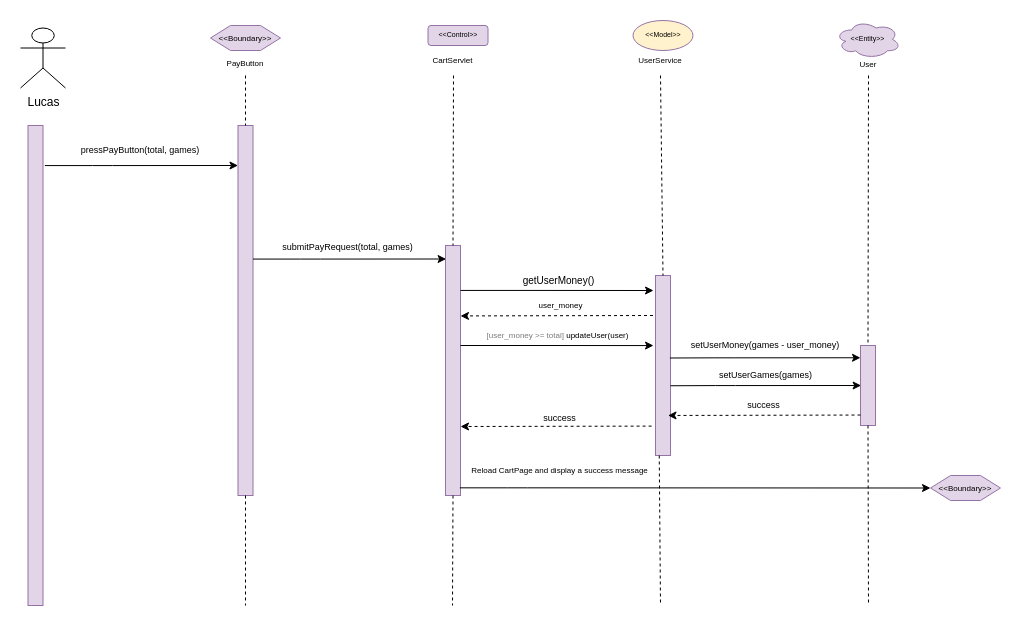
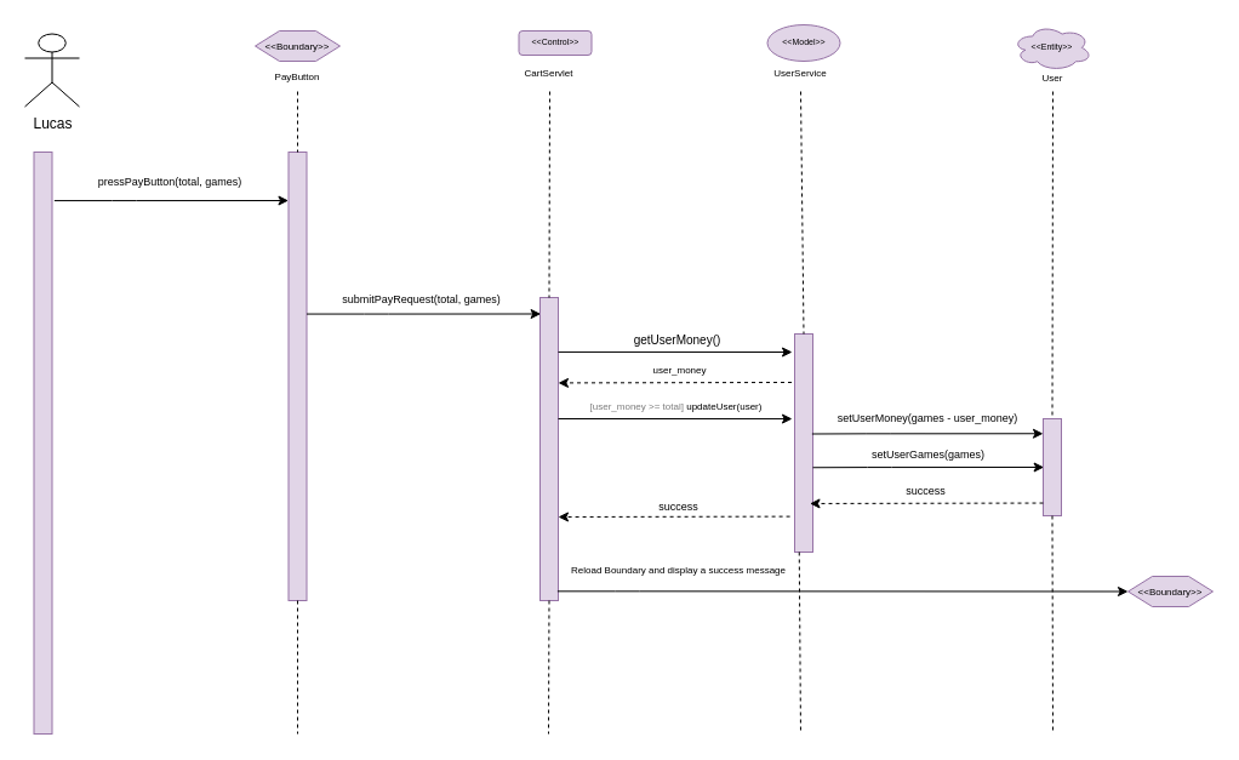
  <mxCell id="0" />
  <mxCell id="1" parent="0" />
  <mxCell id="2" value="Lucas" style="shape=umlActor;verticalLabelPosition=bottom;verticalAlign=top;html=1;outlineConnect=0;" parent="1" vertex="1"><mxGeometry x="20" y="27.5" width="45" height="60" as="geometry" /></mxCell>
  <mxCell id="3" value="" style="rounded=0;whiteSpace=wrap;html=1;fillColor=#e1d5e7;strokeColor=#9673a6;" parent="1" vertex="1"><mxGeometry x="27.5" y="125" width="15" height="480" as="geometry" /></mxCell>
  <mxCell id="4" value="" style="rounded=0;whiteSpace=wrap;html=1;fillColor=#e1d5e7;strokeColor=#9673a6;" parent="1" vertex="1"><mxGeometry x="237.5" y="125" width="15" height="370" as="geometry" /></mxCell>
  <mxCell id="5" value="" style="endArrow=none;dashed=1;html=1;rounded=0;fontSize=8;entryX=0.5;entryY=0;entryDx=0;entryDy=0;exitX=0.5;exitY=1;exitDx=0;exitDy=0;" parent="1" target="4" edge="1"><mxGeometry width="50" height="50" relative="1" as="geometry"><mxPoint x="245" y="75" as="sourcePoint" /><mxPoint x="267.5" y="135" as="targetPoint" /></mxGeometry></mxCell>
  <mxCell id="6" value="&amp;lt;&amp;lt;Boundary&amp;gt;&amp;gt;" style="shape=hexagon;perimeter=hexagonPerimeter2;whiteSpace=wrap;html=1;fixedSize=1;fontSize=8;fillColor=#e1d5e7;strokeColor=#9673a6;" parent="1" vertex="1"><mxGeometry x="210" y="25" width="70" height="25" as="geometry" /></mxCell>
  <mxCell id="7" value="&lt;div&gt;PayButton&lt;/div&gt;" style="text;html=1;strokeColor=none;fillColor=none;align=center;verticalAlign=middle;whiteSpace=wrap;rounded=0;fontSize=8;" parent="1" vertex="1"><mxGeometry x="230" y="55" width="30" height="15" as="geometry" /></mxCell>
  <mxCell id="8" value="pressPayButton(total, games)" style="text;html=1;strokeColor=none;fillColor=none;align=center;verticalAlign=middle;whiteSpace=wrap;rounded=0;fontSize=9;" parent="1" vertex="1"><mxGeometry x="50" y="135" width="180" height="30" as="geometry" /></mxCell>
  <mxCell id="9" value="&amp;lt;&amp;lt;Control&amp;gt;&amp;gt;" style="rounded=1;whiteSpace=wrap;html=1;fontSize=7;fillColor=#e1d5e7;strokeColor=#9673a6;" parent="1" vertex="1"><mxGeometry x="427.5" y="25" width="60" height="20" as="geometry" /></mxCell>
  <mxCell id="10" value="CartServlet" style="text;html=1;strokeColor=none;fillColor=none;align=center;verticalAlign=middle;whiteSpace=wrap;rounded=0;fontSize=8;" parent="1" vertex="1"><mxGeometry x="393.13" y="52.5" width="118.75" height="15" as="geometry" /></mxCell>
  <mxCell id="11" value="" style="rounded=0;whiteSpace=wrap;html=1;fillColor=#e1d5e7;strokeColor=#9673a6;" parent="1" vertex="1"><mxGeometry x="445" y="245" width="15" height="250" as="geometry" /></mxCell>
  <mxCell id="12" value="" style="endArrow=none;dashed=1;html=1;rounded=0;fontSize=8;entryX=0.5;entryY=0;entryDx=0;entryDy=0;" parent="1" target="11" edge="1"><mxGeometry width="50" height="50" relative="1" as="geometry"><mxPoint x="453" y="75" as="sourcePoint" /><mxPoint x="497.5" y="148.5" as="targetPoint" /></mxGeometry></mxCell>
- <mxCell id="13" value="&amp;lt;&amp;lt;Model&amp;gt;&amp;gt;" style="ellipse;whiteSpace=wrap;html=1;fontSize=7;fillColor=#fff2cc;strokeColor=#9673a6;" parent="1" vertex="1"><mxGeometry x="632.5" y="20" width="60" height="30" as="geometry" /></mxCell>
+ <mxCell id="13" value="&amp;lt;&amp;lt;Model&amp;gt;&amp;gt;" style="ellipse;whiteSpace=wrap;html=1;fontSize=7;fillColor=#e1d5e7;strokeColor=#9673a6;" parent="1" vertex="1"><mxGeometry x="632.5" y="20" width="60" height="30" as="geometry" /></mxCell>
  <mxCell id="14" value="" style="rounded=0;whiteSpace=wrap;html=1;fillColor=#e1d5e7;strokeColor=#9673a6;" parent="1" vertex="1"><mxGeometry x="655" y="275" width="15" height="180" as="geometry" /></mxCell>
  <mxCell id="15" value="" style="endArrow=none;dashed=1;html=1;rounded=0;fontSize=8;entryX=0.5;entryY=0;entryDx=0;entryDy=0;" parent="1" target="14" edge="1"><mxGeometry width="50" height="50" relative="1" as="geometry"><mxPoint x="660" y="75" as="sourcePoint" /><mxPoint x="682.5" y="173.5" as="targetPoint" /></mxGeometry></mxCell>
  <mxCell id="16" value="UserService" style="text;html=1;strokeColor=none;fillColor=none;align=center;verticalAlign=middle;whiteSpace=wrap;rounded=0;fontSize=8;" parent="1" vertex="1"><mxGeometry x="645" y="52.5" width="30" height="15" as="geometry" /></mxCell>
  <mxCell id="17" value="setUserMoney(games - user_money)" style="text;html=1;strokeColor=none;fillColor=none;align=center;verticalAlign=middle;whiteSpace=wrap;rounded=0;fontSize=9;" parent="1" vertex="1"><mxGeometry x="670" y="335" width="190" height="20" as="geometry" /></mxCell>
  <mxCell id="18" value="&amp;lt;&amp;lt;Entity&amp;gt;&amp;gt;" style="ellipse;shape=cloud;whiteSpace=wrap;html=1;fontSize=7;fillColor=#e1d5e7;strokeColor=#9673a6;" parent="1" vertex="1"><mxGeometry x="835" y="20" width="65" height="37.82" as="geometry" /></mxCell>
  <mxCell id="19" value="" style="rounded=0;whiteSpace=wrap;html=1;fillColor=#e1d5e7;strokeColor=#9673a6;" parent="1" vertex="1"><mxGeometry x="860" y="345" width="15" height="80" as="geometry" /></mxCell>
  <mxCell id="20" value="" style="endArrow=none;dashed=1;html=1;rounded=0;fontSize=8;entryX=0.5;entryY=0;entryDx=0;entryDy=0;" parent="1" target="19" edge="1"><mxGeometry width="50" height="50" relative="1" as="geometry"><mxPoint x="868" y="75" as="sourcePoint" /><mxPoint x="794.66" y="266.25" as="targetPoint" /></mxGeometry></mxCell>
  <mxCell id="21" value="&lt;font style=&quot;font-size: 9px&quot;&gt;success&lt;/font&gt;" style="text;html=1;strokeColor=none;fillColor=none;align=center;verticalAlign=middle;rounded=0;fontSize=9;" parent="1" vertex="1"><mxGeometry x="670" y="395" width="185" height="20" as="geometry" /></mxCell>
  <mxCell id="22" value="" style="endArrow=classic;html=1;rounded=0;dashed=1;fontSize=7;entryX=1;entryY=0.333;entryDx=0;entryDy=0;entryPerimeter=0;" parent="1" edge="1"><mxGeometry width="50" height="50" relative="1" as="geometry"><mxPoint x="860" y="414.54" as="sourcePoint" /><mxPoint x="667.5" y="414.96" as="targetPoint" /></mxGeometry></mxCell>
  <mxCell id="23" value="" style="endArrow=none;dashed=1;html=1;rounded=0;fontSize=8;exitX=0.5;exitY=1;exitDx=0;exitDy=0;" parent="1" source="19" edge="1"><mxGeometry width="50" height="50" relative="1" as="geometry"><mxPoint x="794.99" y="481.25" as="sourcePoint" /><mxPoint x="868" y="605" as="targetPoint" /></mxGeometry></mxCell>
  <mxCell id="24" value="" style="endArrow=none;dashed=1;html=1;rounded=0;fontSize=8;exitX=0.5;exitY=1;exitDx=0;exitDy=0;" parent="1" source="4" edge="1"><mxGeometry width="50" height="50" relative="1" as="geometry"><mxPoint x="245" y="505" as="sourcePoint" /><mxPoint x="245" y="605" as="targetPoint" /><Array as="points" /></mxGeometry></mxCell>
  <mxCell id="25" value="User" style="text;html=1;strokeColor=none;fillColor=none;align=center;verticalAlign=middle;whiteSpace=wrap;rounded=0;fontSize=8;" parent="1" vertex="1"><mxGeometry x="852.5" y="56.41" width="30" height="15" as="geometry" /></mxCell>
  <mxCell id="26" value="" style="endArrow=classic;html=1;rounded=0;exitX=1;exitY=0;exitDx=0;exitDy=0;entryX=-0.125;entryY=0.121;entryDx=0;entryDy=0;entryPerimeter=0;" parent="1" edge="1"><mxGeometry width="50" height="50" relative="1" as="geometry"><mxPoint x="44.38" y="165.07" as="sourcePoint" /><mxPoint x="237.505" y="165" as="targetPoint" /><Array as="points"><mxPoint x="91.88" y="165.07" /><mxPoint x="111.88" y="165.07" /></Array></mxGeometry></mxCell>
  <mxCell id="27" value="" style="endArrow=classic;html=1;rounded=0;exitX=1;exitY=0;exitDx=0;exitDy=0;entryX=-0.125;entryY=0.121;entryDx=0;entryDy=0;entryPerimeter=0;" parent="1" edge="1"><mxGeometry width="50" height="50" relative="1" as="geometry"><mxPoint x="252.5" y="258.57" as="sourcePoint" /><mxPoint x="445.625" y="258.5" as="targetPoint" /><Array as="points"><mxPoint x="300" y="258.57" /><mxPoint x="320" y="258.57" /></Array></mxGeometry></mxCell>
  <mxCell id="28" value="&lt;div style=&quot;font-size: 9px&quot;&gt;&lt;font style=&quot;font-size: 9px&quot;&gt;submitPayRequest(total, games)&lt;/font&gt;&lt;/div&gt;" style="text;html=1;strokeColor=none;fillColor=none;align=center;verticalAlign=middle;whiteSpace=wrap;rounded=0;fontSize=9;" parent="1" vertex="1"><mxGeometry x="250" y="235" width="195" height="23.5" as="geometry" /></mxCell>
  <mxCell id="29" value="" style="endArrow=classic;html=1;rounded=0;exitX=1;exitY=0;exitDx=0;exitDy=0;" parent="1" edge="1"><mxGeometry width="50" height="50" relative="1" as="geometry"><mxPoint x="460" y="289.93" as="sourcePoint" /><mxPoint x="653" y="290" as="targetPoint" /><Array as="points"><mxPoint x="507.5" y="289.93" /><mxPoint x="527.5" y="289.93" /></Array></mxGeometry></mxCell>
  <mxCell id="30" value="&lt;font style=&quot;font-size: 9px&quot;&gt;success&lt;/font&gt;" style="text;html=1;strokeColor=none;fillColor=none;align=center;verticalAlign=middle;whiteSpace=wrap;rounded=0;fontSize=8;" parent="1" vertex="1"><mxGeometry x="462.25" y="405" width="195" height="26.5" as="geometry" /></mxCell>
  <mxCell id="31" value="" style="endArrow=classic;html=1;rounded=0;dashed=1;fontSize=7;exitX=0.073;exitY=0.293;exitDx=0;exitDy=0;exitPerimeter=0;" parent="1" edge="1"><mxGeometry width="50" height="50" relative="1" as="geometry"><mxPoint x="651.095" y="425.605" as="sourcePoint" /><mxPoint x="460" y="426" as="targetPoint" /></mxGeometry></mxCell>
  <mxCell id="32" value="getUserMoney()" style="text;html=1;strokeColor=none;fillColor=none;align=center;verticalAlign=middle;whiteSpace=wrap;rounded=0;fontSize=10;" parent="1" vertex="1"><mxGeometry x="462.25" y="275" width="192.5" height="10" as="geometry" /></mxCell>
  <mxCell id="33" value="" style="endArrow=classic;html=1;rounded=0;entryX=-0.125;entryY=0.121;entryDx=0;entryDy=0;entryPerimeter=0;" parent="1" edge="1"><mxGeometry width="50" height="50" relative="1" as="geometry"><mxPoint x="669.38" y="357.51" as="sourcePoint" /><mxPoint x="860.005" y="357.26" as="targetPoint" /><Array as="points"><mxPoint x="714.38" y="357.33" /><mxPoint x="734.38" y="357.33" /></Array></mxGeometry></mxCell>
  <mxCell id="34" value="" style="endArrow=none;dashed=1;html=1;rounded=0;fontSize=8;exitX=0.25;exitY=1;exitDx=0;exitDy=0;" parent="1" edge="1" source="14"><mxGeometry width="50" height="50" relative="1" as="geometry"><mxPoint x="659.75" y="438.5" as="sourcePoint" /><mxPoint x="660" y="605" as="targetPoint" /></mxGeometry></mxCell>
  <mxCell id="35" value="" style="endArrow=none;dashed=1;html=1;rounded=0;fontSize=8;exitX=0.5;exitY=1;exitDx=0;exitDy=0;" parent="1" source="11" edge="1"><mxGeometry width="50" height="50" relative="1" as="geometry"><mxPoint x="452" y="505" as="sourcePoint" /><mxPoint x="452" y="605" as="targetPoint" /></mxGeometry></mxCell>
  <mxCell id="36" value="&amp;lt;&amp;lt;Boundary&amp;gt;&amp;gt;" style="shape=hexagon;perimeter=hexagonPerimeter2;whiteSpace=wrap;html=1;fixedSize=1;fontSize=8;fillColor=#e1d5e7;strokeColor=#9673a6;" vertex="1" parent="1"><mxGeometry x="930" y="475" width="70" height="25" as="geometry" /></mxCell>
  <mxCell id="37" value="" style="endArrow=classic;html=1;rounded=0;exitX=1;exitY=0;exitDx=0;exitDy=0;entryX=0;entryY=0.5;entryDx=0;entryDy=0;" edge="1" parent="1" target="36"><mxGeometry width="50" height="50" relative="1" as="geometry"><mxPoint x="459.38" y="487.33" as="sourcePoint" /><mxPoint x="652.505" y="487.26" as="targetPoint" /><Array as="points"><mxPoint x="506.88" y="487.33" /><mxPoint x="526.88" y="487.33" /></Array></mxGeometry></mxCell>
  <mxCell id="38" value="" style="endArrow=classic;html=1;rounded=0;exitX=1;exitY=0;exitDx=0;exitDy=0;" edge="1" parent="1"><mxGeometry width="50" height="50" relative="1" as="geometry"><mxPoint x="460" y="345" as="sourcePoint" /><mxPoint x="653" y="345.07" as="targetPoint" /><Array as="points"><mxPoint x="507.5" y="345" /><mxPoint x="527.5" y="345" /></Array></mxGeometry></mxCell>
  <mxCell id="39" value="" style="endArrow=classic;html=1;rounded=0;dashed=1;fontSize=7;entryX=1;entryY=0.333;entryDx=0;entryDy=0;entryPerimeter=0;" edge="1" parent="1"><mxGeometry width="50" height="50" relative="1" as="geometry"><mxPoint x="652.5" y="315" as="sourcePoint" /><mxPoint x="460" y="315.42" as="targetPoint" /></mxGeometry></mxCell>
  <mxCell id="40" value="user_money" style="text;html=1;align=center;verticalAlign=middle;resizable=0;points=[];autosize=1;strokeColor=none;fillColor=none;fontSize=8;fontColor=#000000;" vertex="1" parent="1"><mxGeometry x="529.75" y="295" width="60" height="20" as="geometry" /></mxCell>
  <mxCell id="41" value="&lt;font color=&quot;#7a7a7a&quot;&gt;[user_money &amp;gt;= total]&lt;/font&gt; updateUser(user)" style="text;html=1;align=center;verticalAlign=middle;resizable=0;points=[];autosize=1;strokeColor=none;fillColor=none;fontSize=8;fontColor=#000000;" vertex="1" parent="1"><mxGeometry x="477.25" y="325" width="160" height="20" as="geometry" /></mxCell>
  <mxCell id="42" value="" style="endArrow=classic;html=1;rounded=0;entryX=-0.125;entryY=0.121;entryDx=0;entryDy=0;entryPerimeter=0;" edge="1" parent="1"><mxGeometry width="50" height="50" relative="1" as="geometry"><mxPoint x="670" y="385.25" as="sourcePoint" /><mxPoint x="860.625" y="385" as="targetPoint" /><Array as="points"><mxPoint x="715" y="385.07" /><mxPoint x="735" y="385.07" /></Array></mxGeometry></mxCell>
  <mxCell id="43" value="setUserGames(games)" style="text;html=1;align=center;verticalAlign=middle;resizable=0;points=[];autosize=1;strokeColor=none;fillColor=none;fontSize=9;fontColor=#000000;" vertex="1" parent="1"><mxGeometry x="710" y="365" width="110" height="20" as="geometry" /></mxCell>
- <mxCell id="44" value="&lt;font style=&quot;font-size: 8px&quot;&gt;Reload CartPage and display a success message&lt;/font&gt;" style="text;html=1;align=center;verticalAlign=middle;resizable=0;points=[];autosize=1;strokeColor=none;fillColor=none;fontSize=9;fontColor=#000000;" vertex="1" parent="1"><mxGeometry x="463.5" y="460" width="190" height="20" as="geometry" /></mxCell>
+ <mxCell id="44" value="&lt;font style=&quot;font-size: 8px&quot;&gt;Reload Boundary and display a success message&lt;/font&gt;" style="text;html=1;align=center;verticalAlign=middle;resizable=0;points=[];autosize=1;strokeColor=none;fillColor=none;fontSize=9;fontColor=#000000;" vertex="1" parent="1"><mxGeometry x="463.5" y="460" width="190" height="20" as="geometry" /></mxCell>
